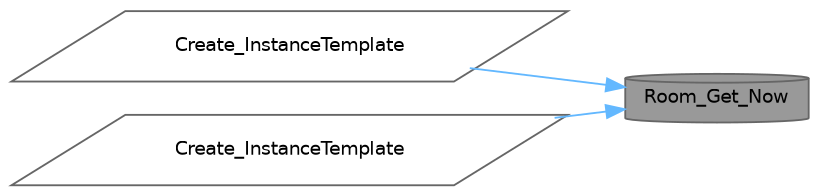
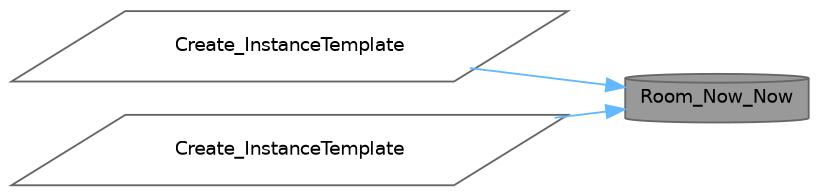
  digraph {
    rankdir=RL
    node [color=grey40 fillcolor=white fontname=Helvetica fontsize=10 shape=parallelogram style=filled]
    edge [color=steelblue1 dir=back fontname=Helvetica fontsize=10 labelfontname=Helvetica labelfontsize=10 style=solid]
-   n1 [color=gray40 fillcolor=grey60 fontcolor=black height=0.2 label=Room_Get_Now shape=cylinder width=0.4]
+   n1 [color=gray40 fillcolor=grey60 fontcolor=black height=0.2 label=Room_Now_Now shape=cylinder width=0.4]
    n2 [height=0.2 label=Create_InstanceTemplate width=0.4]
    n3 [height=0.2 label=Create_InstanceTemplate width=0.4]
    n1 -> n2
    n1 -> n3
  }
